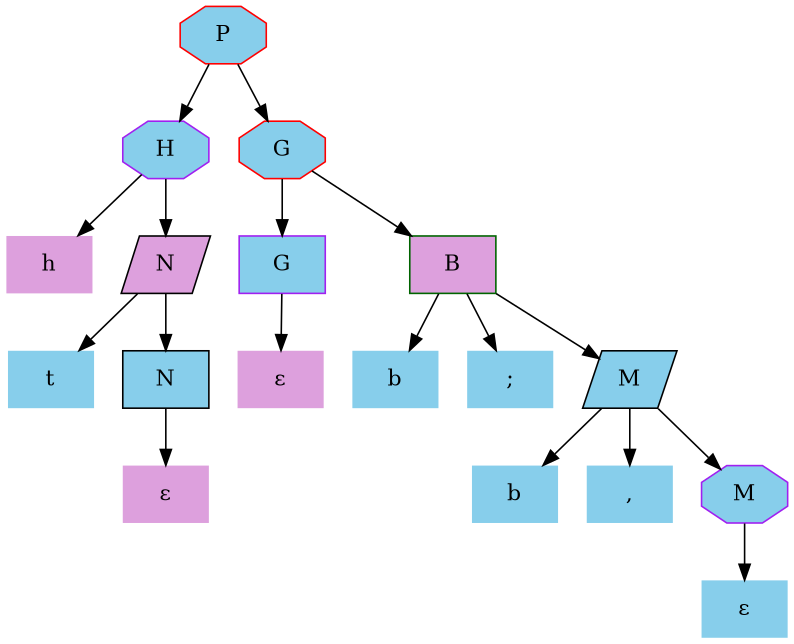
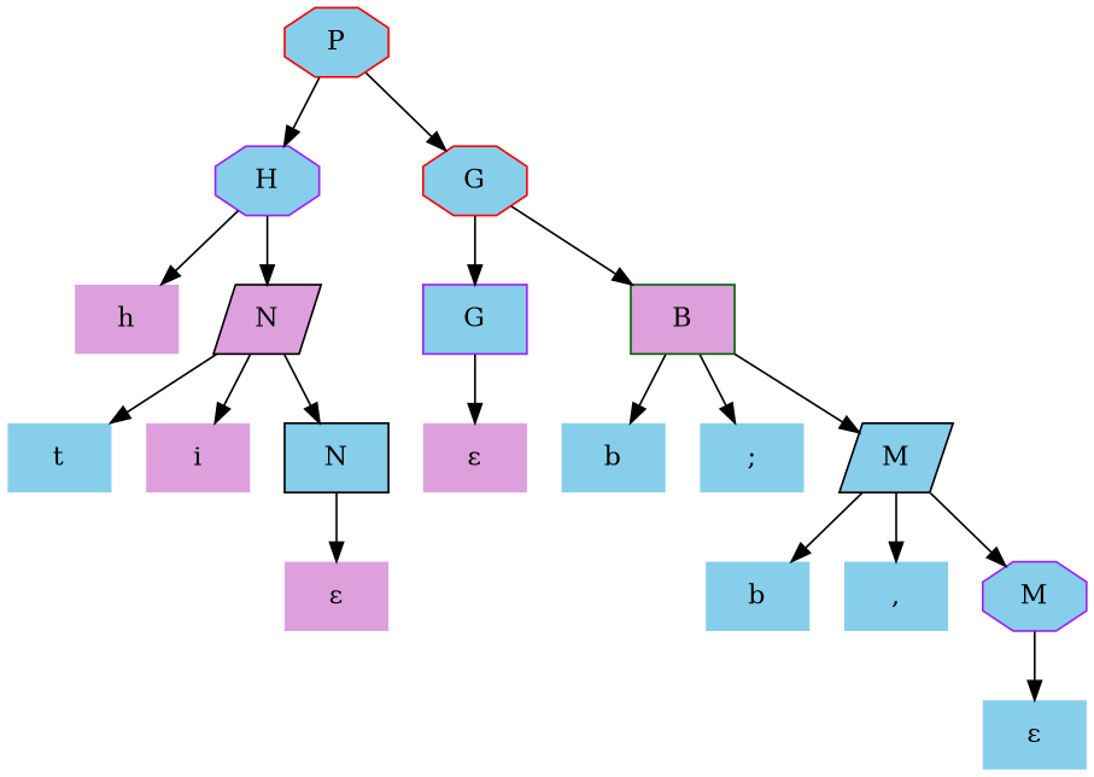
  digraph {
    node [shape=none style=filled fillcolor=skyblue color=red]
    h [fillcolor=plum]
    t
+   i [fillcolor=plum color=darkgreen]
    b [color=black]
    n5 [label=N color=black shape=box]
    "ε" [fillcolor=plum]
    n7 [label=G color=purple shape=box]
    n8 [label="ε" fillcolor=plum]
    n9 [label=b color=purple]
    n10 [label="," color=purple]
    n11 [label=";"]
    n12 [label="ε" color=purple]
    n13 [label=M color=purple shape=octagon]
    P [shape=octagon]
    H [color=purple shape=octagon]
    G [shape=octagon]
    N [fillcolor=plum color=black shape=parallelogram]
    B [fillcolor=plum color=darkgreen shape=box]
    M [color=black shape=parallelogram]
    n5 -> "ε"
    n7 -> n8
    n13 -> n12
    P -> H
    P -> G
    H -> h
    H -> N
    G -> n7
    G -> B
    N -> t
+   N -> i
    N -> n5
    B -> b
    B -> n11
    B -> M
    M -> n9
    M -> n10
    M -> n13
  }
